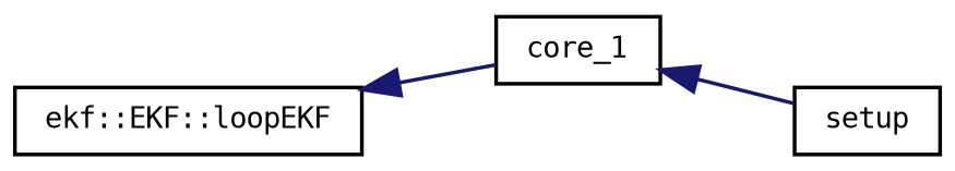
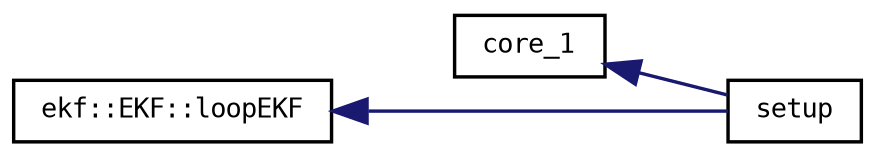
  digraph {
    rankdir=LR
    node [color=black fontname=DejaVuSansMono fontsize=8 shape=record]
    edge [color=midnightblue dir=back fontname=DejaVuSansMono fontsize=8 labelfontname=DejaVuSansMono labelfontsize=8 style=solid]
    n1 [height=0.2 label="ekf::EKF::loopEKF" width=0.4]
    n2 [height=0.2 label=core_1 width=0.4]
    n3 [height=0.2 label=setup width=0.4]
-   n1 -> n2
+   n1 -> n3
    n2 -> n3
  }
